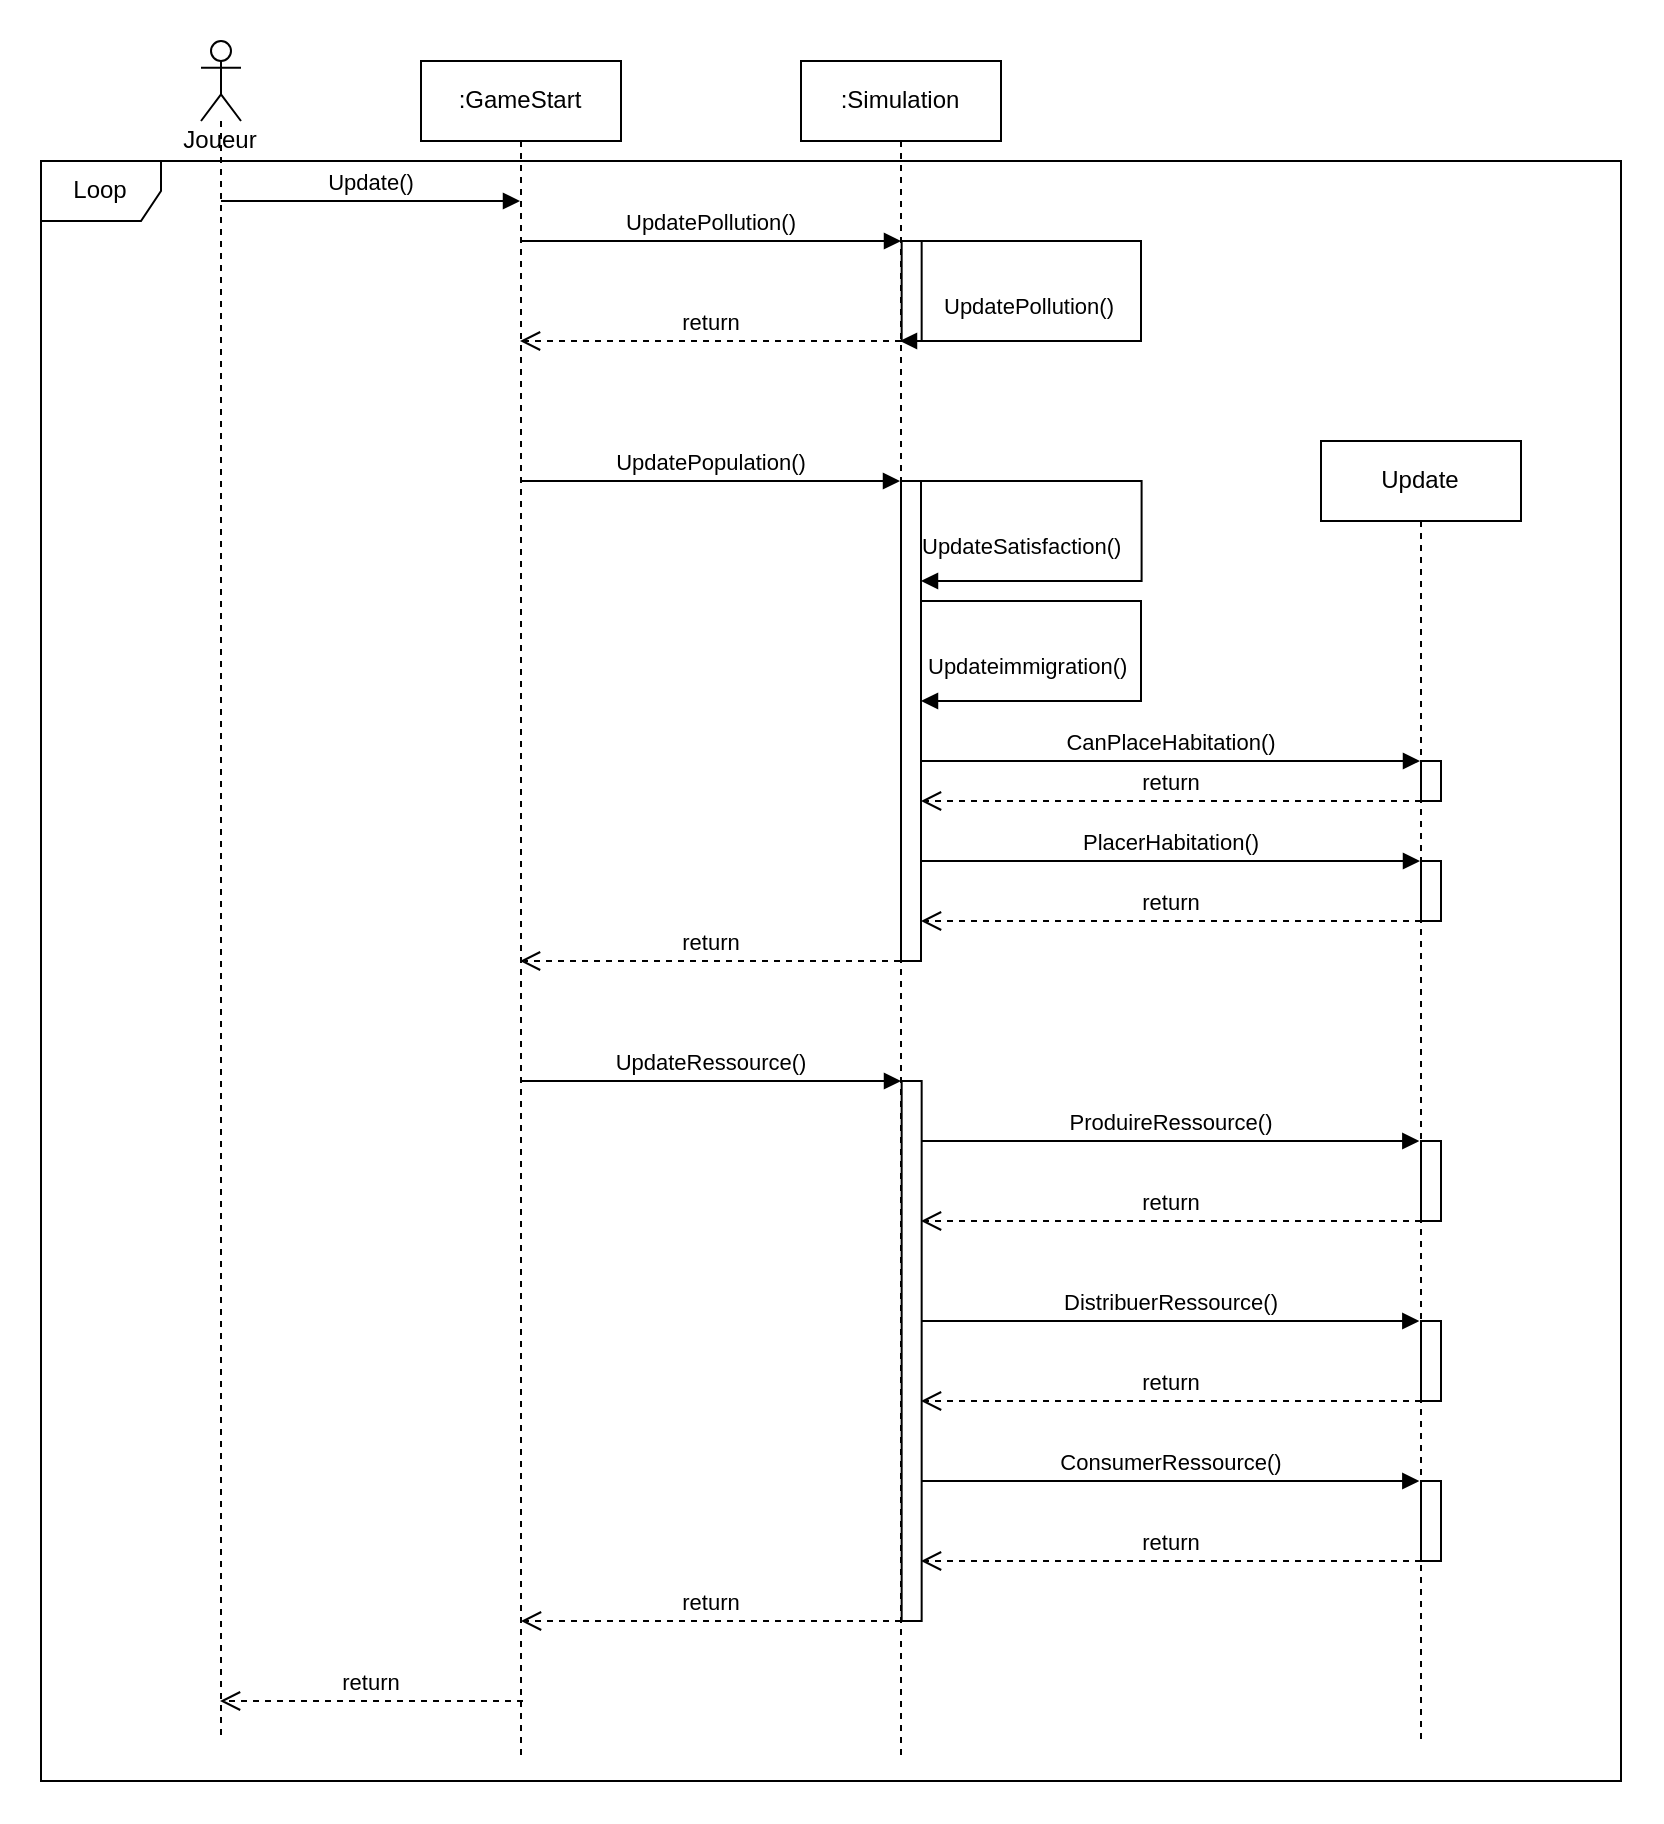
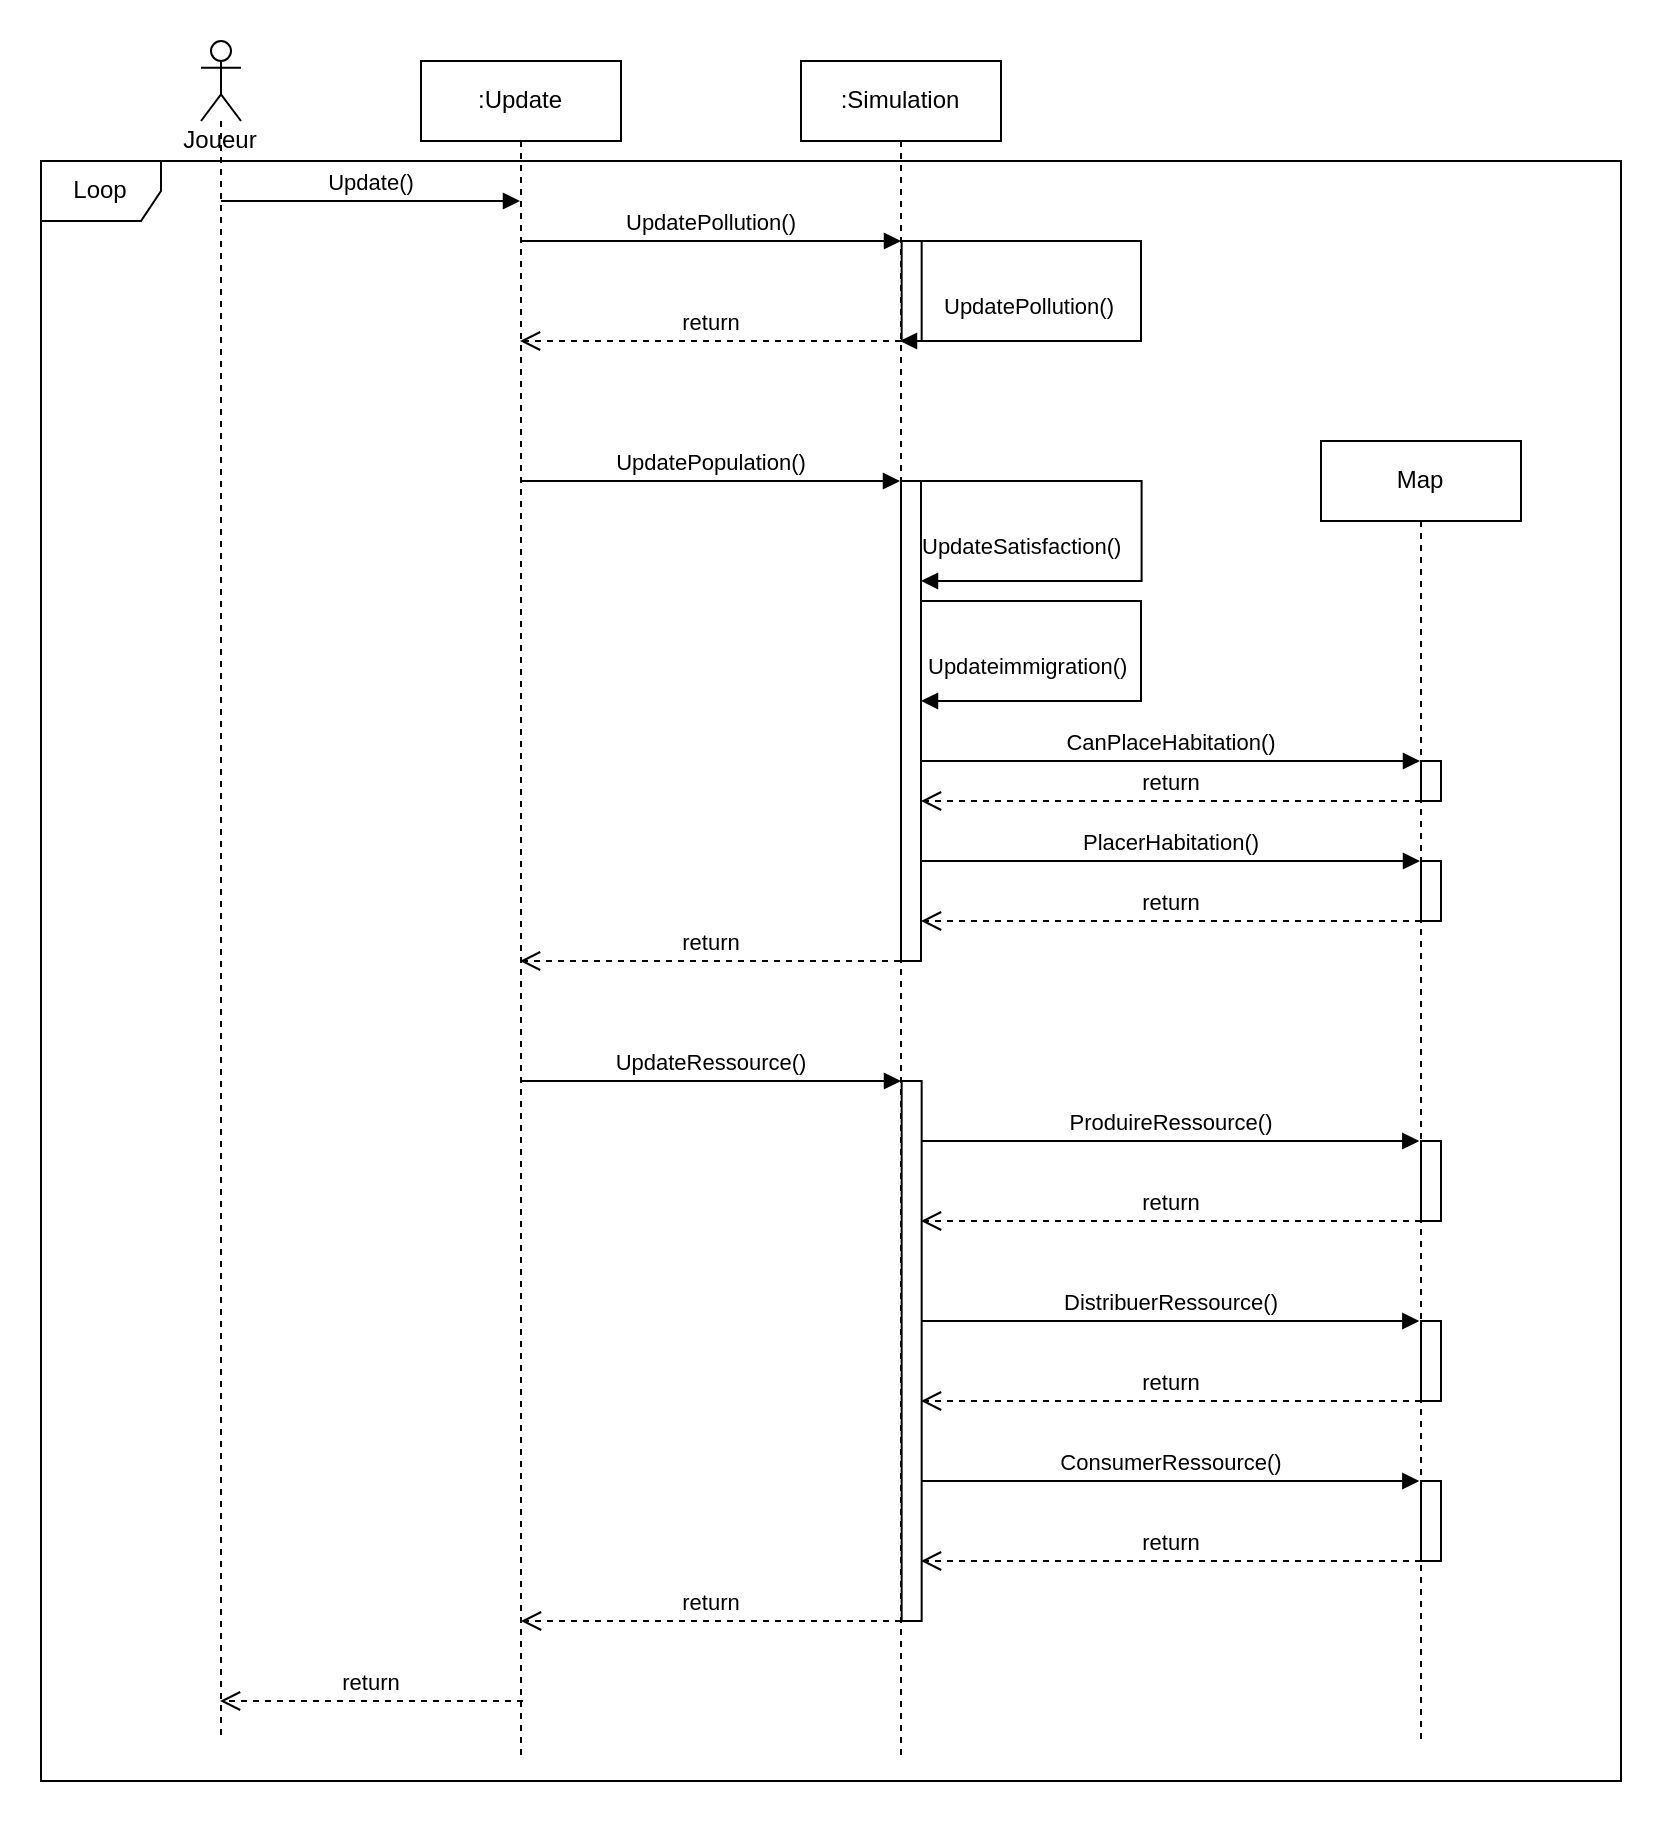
  <mxCell id="0" />
  <mxCell id="1" parent="0" />
  <mxCell id="2" value="Loop" style="shape=umlFrame;whiteSpace=wrap;html=1;" parent="1" vertex="1"><mxGeometry x="20" y="80" width="790" height="810" as="geometry" /></mxCell>
  <mxCell id="3" value=":Simulation" style="shape=umlLifeline;perimeter=lifelinePerimeter;whiteSpace=wrap;html=1;container=1;collapsible=0;recursiveResize=0;outlineConnect=0;" parent="1" vertex="1"><mxGeometry x="400" y="30" width="100" height="850" as="geometry" /></mxCell>
  <mxCell id="4" value="" style="html=1;points=[];perimeter=orthogonalPerimeter;" parent="3" vertex="1"><mxGeometry x="50.33" y="90" width="10" height="50" as="geometry" /></mxCell>
  <mxCell id="5" value="" style="html=1;points=[];perimeter=orthogonalPerimeter;" parent="3" vertex="1"><mxGeometry x="50" y="210" width="10" height="240" as="geometry" /></mxCell>
  <mxCell id="6" value="UpdateSatisfaction()" style="endArrow=block;endFill=1;html=1;edgeStyle=orthogonalEdgeStyle;align=left;verticalAlign=top;rounded=0;" parent="3" edge="1"><mxGeometry x="-0.933" y="-20" relative="1" as="geometry"><mxPoint x="50.33" y="210" as="sourcePoint" /><mxPoint x="60" y="260" as="targetPoint" /><Array as="points"><mxPoint x="170.33" y="210" /><mxPoint x="170.33" y="260" /></Array><mxPoint as="offset" /></mxGeometry></mxCell>
  <mxCell id="7" value="Updateimmigration()" style="endArrow=block;endFill=1;html=1;edgeStyle=orthogonalEdgeStyle;align=left;verticalAlign=top;rounded=0;" parent="3" target="5" edge="1"><mxGeometry x="-0.985" y="-20" relative="1" as="geometry"><mxPoint x="60.0" y="270" as="sourcePoint" /><mxPoint x="69.67" y="320" as="targetPoint" /><Array as="points"><mxPoint x="170" y="270" /><mxPoint x="170" y="320" /></Array><mxPoint as="offset" /></mxGeometry></mxCell>
  <mxCell id="8" value="CanPlaceHabitation()" style="html=1;verticalAlign=bottom;endArrow=block;rounded=0;" parent="3" target="18" edge="1"><mxGeometry width="80" relative="1" as="geometry"><mxPoint x="60.33" y="350" as="sourcePoint" /><mxPoint x="140.33" y="350" as="targetPoint" /></mxGeometry></mxCell>
  <mxCell id="9" value="PlacerHabitation()" style="html=1;verticalAlign=bottom;endArrow=block;rounded=0;" parent="3" target="18" edge="1"><mxGeometry width="80" relative="1" as="geometry"><mxPoint x="60.33" y="400" as="sourcePoint" /><mxPoint x="140.33" y="400" as="targetPoint" /></mxGeometry></mxCell>
  <mxCell id="10" value="" style="html=1;points=[];perimeter=orthogonalPerimeter;" parent="3" vertex="1"><mxGeometry x="50.33" y="510" width="10" height="270" as="geometry" /></mxCell>
- <mxCell id="11" value=":GameStart" style="shape=umlLifeline;perimeter=lifelinePerimeter;whiteSpace=wrap;html=1;container=1;collapsible=0;recursiveResize=0;outlineConnect=0;" parent="1" vertex="1"><mxGeometry x="210" y="30" width="100" height="850" as="geometry" /></mxCell>
+ <mxCell id="11" value=":Update" style="shape=umlLifeline;perimeter=lifelinePerimeter;whiteSpace=wrap;html=1;container=1;collapsible=0;recursiveResize=0;outlineConnect=0;" parent="1" vertex="1"><mxGeometry x="210" y="30" width="100" height="850" as="geometry" /></mxCell>
  <mxCell id="12" value="UpdatePopulation()" style="html=1;verticalAlign=bottom;endArrow=block;rounded=0;" parent="11" target="3" edge="1"><mxGeometry width="80" relative="1" as="geometry"><mxPoint x="50" y="210" as="sourcePoint" /><mxPoint x="130" y="210" as="targetPoint" /></mxGeometry></mxCell>
  <mxCell id="13" value="Joueur" style="shape=umlLifeline;participant=umlActor;perimeter=lifelinePerimeter;whiteSpace=wrap;html=1;container=1;collapsible=0;recursiveResize=0;verticalAlign=top;spacingTop=36;outlineConnect=0;" parent="1" vertex="1"><mxGeometry x="100" y="20" width="20" height="850" as="geometry" /></mxCell>
  <mxCell id="14" value="Update()" style="html=1;verticalAlign=bottom;endArrow=block;rounded=0;" parent="1" target="11" edge="1"><mxGeometry width="80" relative="1" as="geometry"><mxPoint x="110" y="100" as="sourcePoint" /><mxPoint x="190" y="100" as="targetPoint" /></mxGeometry></mxCell>
  <mxCell id="15" value="UpdatePollution()" style="html=1;verticalAlign=bottom;endArrow=block;rounded=0;" parent="1" edge="1"><mxGeometry width="80" relative="1" as="geometry"><mxPoint x="260" y="120" as="sourcePoint" /><mxPoint x="450" y="120" as="targetPoint" /></mxGeometry></mxCell>
  <mxCell id="16" value="UpdatePollution()" style="endArrow=block;endFill=1;html=1;edgeStyle=orthogonalEdgeStyle;align=left;verticalAlign=top;rounded=0;" parent="1" target="3" edge="1"><mxGeometry x="-0.862" y="-20" relative="1" as="geometry"><mxPoint x="450" y="120" as="sourcePoint" /><mxPoint x="550" y="200" as="targetPoint" /><Array as="points"><mxPoint x="570" y="120" /><mxPoint x="570" y="170" /></Array><mxPoint as="offset" /></mxGeometry></mxCell>
  <mxCell id="17" value="return" style="html=1;verticalAlign=bottom;endArrow=open;dashed=1;endSize=8;rounded=0;" parent="1" target="11" edge="1"><mxGeometry relative="1" as="geometry"><mxPoint x="450" y="170" as="sourcePoint" /><mxPoint x="370" y="170" as="targetPoint" /></mxGeometry></mxCell>
- <mxCell id="18" value="Update" style="shape=umlLifeline;perimeter=lifelinePerimeter;whiteSpace=wrap;html=1;container=1;collapsible=0;recursiveResize=0;outlineConnect=0;" parent="1" vertex="1"><mxGeometry x="660" y="220" width="100" height="650" as="geometry" /></mxCell>
+ <mxCell id="18" value="Map" style="shape=umlLifeline;perimeter=lifelinePerimeter;whiteSpace=wrap;html=1;container=1;collapsible=0;recursiveResize=0;outlineConnect=0;" parent="1" vertex="1"><mxGeometry x="660" y="220" width="100" height="650" as="geometry" /></mxCell>
  <mxCell id="19" value="" style="html=1;points=[];perimeter=orthogonalPerimeter;" parent="18" vertex="1"><mxGeometry x="50" y="160" width="10" height="20" as="geometry" /></mxCell>
  <mxCell id="20" value="" style="html=1;points=[];perimeter=orthogonalPerimeter;" parent="18" vertex="1"><mxGeometry x="50" y="210" width="10" height="30" as="geometry" /></mxCell>
  <mxCell id="21" value="return" style="html=1;verticalAlign=bottom;endArrow=open;dashed=1;endSize=8;rounded=0;" parent="18" edge="1"><mxGeometry relative="1" as="geometry"><mxPoint x="50" y="240" as="sourcePoint" /><mxPoint x="-200" y="240" as="targetPoint" /></mxGeometry></mxCell>
  <mxCell id="22" value="" style="html=1;points=[];perimeter=orthogonalPerimeter;" parent="18" vertex="1"><mxGeometry x="50" y="350" width="10" height="40" as="geometry" /></mxCell>
  <mxCell id="23" value="" style="html=1;points=[];perimeter=orthogonalPerimeter;" parent="18" vertex="1"><mxGeometry x="50" y="440" width="10" height="40" as="geometry" /></mxCell>
  <mxCell id="24" value="" style="html=1;points=[];perimeter=orthogonalPerimeter;" parent="18" vertex="1"><mxGeometry x="50" y="520" width="10" height="40" as="geometry" /></mxCell>
  <mxCell id="25" value="return" style="html=1;verticalAlign=bottom;endArrow=open;dashed=1;endSize=8;rounded=0;" parent="1" edge="1"><mxGeometry relative="1" as="geometry"><mxPoint x="710" y="400" as="sourcePoint" /><mxPoint x="460" y="400" as="targetPoint" /></mxGeometry></mxCell>
  <mxCell id="26" value="return" style="html=1;verticalAlign=bottom;endArrow=open;dashed=1;endSize=8;rounded=0;" parent="1" source="3" target="11" edge="1"><mxGeometry relative="1" as="geometry"><mxPoint x="440" y="480" as="sourcePoint" /><mxPoint x="360" y="480" as="targetPoint" /><Array as="points"><mxPoint x="400" y="480" /></Array></mxGeometry></mxCell>
  <mxCell id="27" value="UpdateRessource()" style="html=1;verticalAlign=bottom;endArrow=block;rounded=0;" parent="1" edge="1"><mxGeometry width="80" relative="1" as="geometry"><mxPoint x="260" y="540" as="sourcePoint" /><mxPoint x="450" y="540" as="targetPoint" /></mxGeometry></mxCell>
  <mxCell id="28" value="ProduireRessource()" style="html=1;verticalAlign=bottom;endArrow=block;rounded=0;" parent="1" edge="1"><mxGeometry width="80" relative="1" as="geometry"><mxPoint x="460" y="570" as="sourcePoint" /><mxPoint x="709.17" y="570" as="targetPoint" /></mxGeometry></mxCell>
  <mxCell id="29" value="return" style="html=1;verticalAlign=bottom;endArrow=open;dashed=1;endSize=8;rounded=0;" parent="1" edge="1"><mxGeometry relative="1" as="geometry"><mxPoint x="710" y="610" as="sourcePoint" /><mxPoint x="460" y="610" as="targetPoint" /></mxGeometry></mxCell>
  <mxCell id="30" value="DistribuerRessource()" style="html=1;verticalAlign=bottom;endArrow=block;rounded=0;" parent="1" edge="1"><mxGeometry width="80" relative="1" as="geometry"><mxPoint x="460" y="660" as="sourcePoint" /><mxPoint x="709.17" y="660" as="targetPoint" /></mxGeometry></mxCell>
  <mxCell id="31" value="return" style="html=1;verticalAlign=bottom;endArrow=open;dashed=1;endSize=8;rounded=0;" parent="1" edge="1"><mxGeometry relative="1" as="geometry"><mxPoint x="710" y="700" as="sourcePoint" /><mxPoint x="460" y="700" as="targetPoint" /></mxGeometry></mxCell>
  <mxCell id="32" value="ConsumerRessource()" style="html=1;verticalAlign=bottom;endArrow=block;rounded=0;" parent="1" edge="1"><mxGeometry width="80" relative="1" as="geometry"><mxPoint x="460" y="740" as="sourcePoint" /><mxPoint x="709.17" y="740" as="targetPoint" /></mxGeometry></mxCell>
  <mxCell id="33" value="return" style="html=1;verticalAlign=bottom;endArrow=open;dashed=1;endSize=8;rounded=0;" parent="1" edge="1"><mxGeometry relative="1" as="geometry"><mxPoint x="710" y="780" as="sourcePoint" /><mxPoint x="460" y="780" as="targetPoint" /></mxGeometry></mxCell>
  <mxCell id="34" value="return" style="html=1;verticalAlign=bottom;endArrow=open;dashed=1;endSize=8;rounded=0;" parent="1" edge="1"><mxGeometry relative="1" as="geometry"><mxPoint x="450" y="810" as="sourcePoint" /><mxPoint x="260" y="810" as="targetPoint" /><Array as="points"><mxPoint x="400.5" y="810" /></Array></mxGeometry></mxCell>
  <mxCell id="35" value="return" style="html=1;verticalAlign=bottom;endArrow=open;dashed=1;endSize=8;rounded=0;" parent="1" target="13" edge="1"><mxGeometry relative="1" as="geometry"><mxPoint x="261" y="850" as="sourcePoint" /><mxPoint x="150" y="850" as="targetPoint" /><Array as="points" /></mxGeometry></mxCell>
